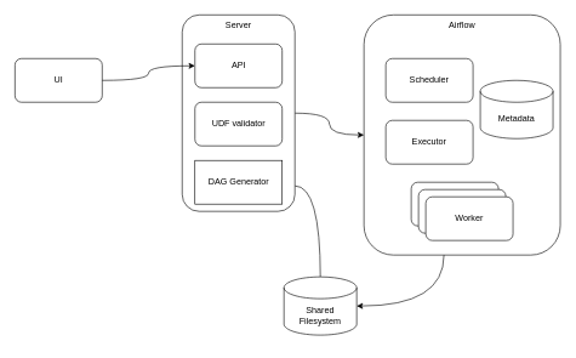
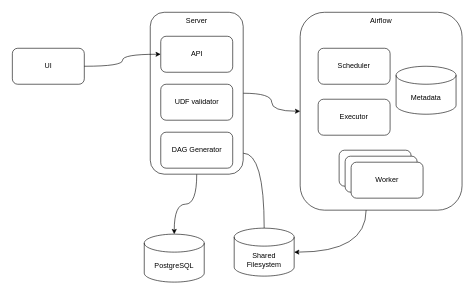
  <mxCell id="0" />
  <mxCell id="1" parent="0" />
  <mxCell id="2" value="UI" style="rounded=1;whiteSpace=wrap;html=1;" vertex="1" parent="1"><mxGeometry x="20" y="80" width="120" height="60" as="geometry" /></mxCell>
  <mxCell id="3" style="edgeStyle=orthogonalEdgeStyle;rounded=0;orthogonalLoop=1;jettySize=auto;html=1;curved=1;endArrow=none;" edge="1" parent="1" source="6" target="9"><mxGeometry relative="1" as="geometry"><Array as="points"><mxPoint x="380" y="255" /><mxPoint x="440" y="255" /></Array></mxGeometry></mxCell>
+ <mxCell id="4" style="edgeStyle=orthogonalEdgeStyle;rounded=0;orthogonalLoop=1;jettySize=auto;html=1;curved=1;" edge="1" parent="1" source="6" target="8"><mxGeometry relative="1" as="geometry" /></mxCell>
  <mxCell id="5" style="edgeStyle=orthogonalEdgeStyle;rounded=0;orthogonalLoop=1;jettySize=auto;html=1;curved=1;" edge="1" parent="1" source="6" target="7"><mxGeometry relative="1" as="geometry" /></mxCell>
  <mxCell id="6" value="Server" style="rounded=1;whiteSpace=wrap;html=1;verticalAlign=top;" vertex="1" parent="1"><mxGeometry x="250" y="20" width="155" height="270" as="geometry" /></mxCell>
  <mxCell id="7" value="Airflow" style="rounded=1;whiteSpace=wrap;html=1;verticalAlign=top;" vertex="1" parent="1"><mxGeometry x="500" y="20" width="270" height="330" as="geometry" /></mxCell>
+ <mxCell id="8" value="PostgreSQL" style="shape=cylinder3;whiteSpace=wrap;html=1;boundedLbl=1;backgroundOutline=1;size=15;" vertex="1" parent="1"><mxGeometry x="240" y="390" width="100" height="80" as="geometry" /></mxCell>
  <mxCell id="9" value="Shared Filesystem" style="shape=cylinder3;whiteSpace=wrap;html=1;boundedLbl=1;backgroundOutline=1;size=15;" vertex="1" parent="1"><mxGeometry x="390" y="380" width="100" height="80" as="geometry" /></mxCell>
  <mxCell id="10" style="edgeStyle=orthogonalEdgeStyle;rounded=0;orthogonalLoop=1;jettySize=auto;html=1;curved=1;" edge="1" parent="1" source="7" target="9"><mxGeometry relative="1" as="geometry"><Array as="points"><mxPoint x="610" y="420" /></Array></mxGeometry></mxCell>
  <mxCell id="11" value="Scheduler" style="rounded=1;whiteSpace=wrap;html=1;" vertex="1" parent="1"><mxGeometry x="530" y="80" width="120" height="60" as="geometry" /></mxCell>
  <mxCell id="12" value="Executor" style="rounded=1;whiteSpace=wrap;html=1;" vertex="1" parent="1"><mxGeometry x="530" y="165" width="120" height="60" as="geometry" /></mxCell>
  <mxCell id="13" value="Worker" style="rounded=1;whiteSpace=wrap;html=1;" vertex="1" parent="1"><mxGeometry x="565" y="250" width="120" height="60" as="geometry" /></mxCell>
  <mxCell id="14" value="Metadata" style="shape=cylinder3;whiteSpace=wrap;html=1;boundedLbl=1;backgroundOutline=1;size=15;" vertex="1" parent="1"><mxGeometry x="660" y="110" width="100" height="80" as="geometry" /></mxCell>
  <mxCell id="15" value="Worker" style="rounded=1;whiteSpace=wrap;html=1;" vertex="1" parent="1"><mxGeometry x="575" y="260" width="120" height="60" as="geometry" /></mxCell>
  <mxCell id="16" value="Worker" style="rounded=1;whiteSpace=wrap;html=1;" vertex="1" parent="1"><mxGeometry x="585" y="270" width="120" height="60" as="geometry" /></mxCell>
  <mxCell id="17" value="API" style="rounded=1;whiteSpace=wrap;html=1;" vertex="1" parent="1"><mxGeometry x="267.5" y="60" width="120" height="60" as="geometry" /></mxCell>
  <mxCell id="18" value="UDF validator" style="rounded=1;whiteSpace=wrap;html=1;" vertex="1" parent="1"><mxGeometry x="267.5" y="140" width="120" height="60" as="geometry" /></mxCell>
- <mxCell id="19" value="DAG Generator" style="whiteSpace=wrap;html=1;rounded=0;" vertex="1" parent="1"><mxGeometry x="267.5" y="220" width="120" height="60" as="geometry" /></mxCell>
+ <mxCell id="19" value="DAG Generator" style="rounded=1;whiteSpace=wrap;html=1;" vertex="1" parent="1"><mxGeometry x="267.5" y="220" width="120" height="60" as="geometry" /></mxCell>
  <mxCell id="20" style="edgeStyle=orthogonalEdgeStyle;rounded=0;orthogonalLoop=1;jettySize=auto;html=1;curved=1;" edge="1" parent="1" source="2" target="17"><mxGeometry relative="1" as="geometry" /></mxCell>
